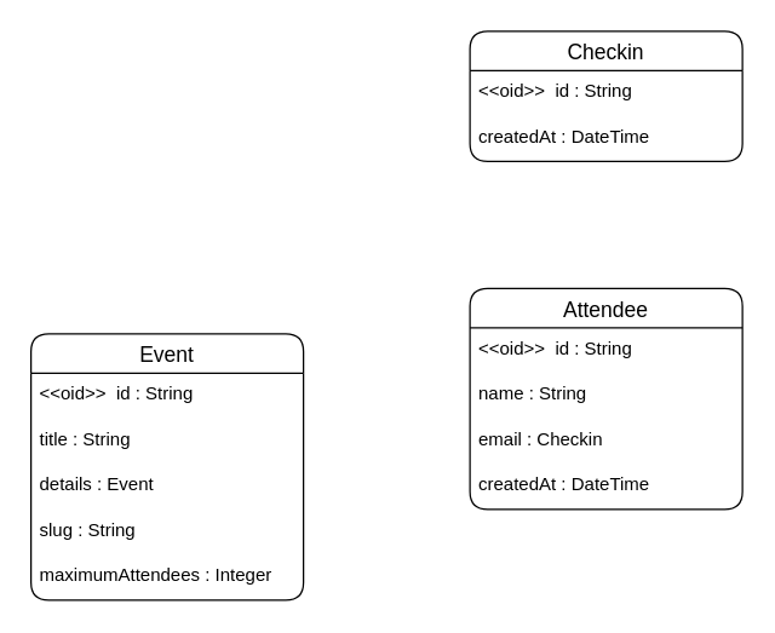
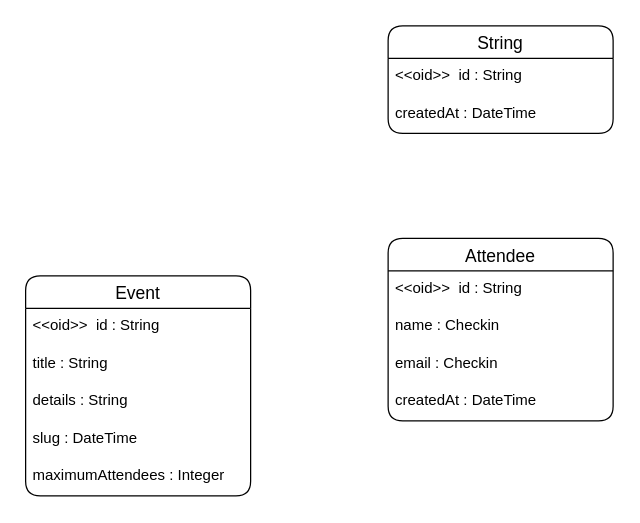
  <mxCell id="0" />
  <mxCell id="1" parent="0" />
  <mxCell id="2" value="Event" style="swimlane;fontStyle=0;childLayout=stackLayout;horizontal=1;startSize=26;horizontalStack=0;resizeParent=1;resizeParentMax=0;resizeLast=0;collapsible=1;marginBottom=0;align=center;fontSize=14;rounded=1;" parent="1" vertex="1"><mxGeometry x="20" y="220" width="180" height="176" as="geometry" /></mxCell>
  <mxCell id="3" value="&lt;&lt;oid&gt;&gt;  id : String" style="text;strokeColor=none;fillColor=none;spacingLeft=4;spacingRight=4;overflow=hidden;rotatable=0;points=[[0,0.5],[1,0.5]];portConstraint=eastwest;fontSize=12;" parent="2" vertex="1"><mxGeometry y="26" width="180" height="30" as="geometry" /></mxCell>
  <mxCell id="4" value="title : String" style="text;strokeColor=none;fillColor=none;spacingLeft=4;spacingRight=4;overflow=hidden;rotatable=0;points=[[0,0.5],[1,0.5]];portConstraint=eastwest;fontSize=12;" parent="2" vertex="1"><mxGeometry y="56" width="180" height="30" as="geometry" /></mxCell>
- <mxCell id="5" value="details : Event" style="text;strokeColor=none;fillColor=none;spacingLeft=4;spacingRight=4;overflow=hidden;rotatable=0;points=[[0,0.5],[1,0.5]];portConstraint=eastwest;fontSize=12;" parent="2" vertex="1"><mxGeometry y="86" width="180" height="30" as="geometry" /></mxCell>
- <mxCell id="6" value="slug : String" style="text;strokeColor=none;fillColor=none;spacingLeft=4;spacingRight=4;overflow=hidden;rotatable=0;points=[[0,0.5],[1,0.5]];portConstraint=eastwest;fontSize=12;" parent="2" vertex="1"><mxGeometry y="116" width="180" height="30" as="geometry" /></mxCell>
+ <mxCell id="5" value="details : String" style="text;strokeColor=none;fillColor=none;spacingLeft=4;spacingRight=4;overflow=hidden;rotatable=0;points=[[0,0.5],[1,0.5]];portConstraint=eastwest;fontSize=12;" parent="2" vertex="1"><mxGeometry y="86" width="180" height="30" as="geometry" /></mxCell>
+ <mxCell id="6" value="slug : DateTime" style="text;strokeColor=none;fillColor=none;spacingLeft=4;spacingRight=4;overflow=hidden;rotatable=0;points=[[0,0.5],[1,0.5]];portConstraint=eastwest;fontSize=12;" parent="2" vertex="1"><mxGeometry y="116" width="180" height="30" as="geometry" /></mxCell>
  <mxCell id="7" value="maximumAttendees : Integer" style="text;strokeColor=none;fillColor=none;spacingLeft=4;spacingRight=4;overflow=hidden;rotatable=0;points=[[0,0.5],[1,0.5]];portConstraint=eastwest;fontSize=12;" parent="2" vertex="1"><mxGeometry y="146" width="180" height="30" as="geometry" /></mxCell>
  <mxCell id="8" value="Attendee" style="swimlane;fontStyle=0;childLayout=stackLayout;horizontal=1;startSize=26;horizontalStack=0;resizeParent=1;resizeParentMax=0;resizeLast=0;collapsible=1;marginBottom=0;align=center;fontSize=14;rounded=1;" parent="1" vertex="1"><mxGeometry x="310" y="190" width="180" height="146" as="geometry" /></mxCell>
  <mxCell id="9" value="&lt;&lt;oid&gt;&gt;  id : String" style="text;strokeColor=none;fillColor=none;spacingLeft=4;spacingRight=4;overflow=hidden;rotatable=0;points=[[0,0.5],[1,0.5]];portConstraint=eastwest;fontSize=12;" parent="8" vertex="1"><mxGeometry y="26" width="180" height="30" as="geometry" /></mxCell>
- <mxCell id="10" value="name : String" style="text;strokeColor=none;fillColor=none;spacingLeft=4;spacingRight=4;overflow=hidden;rotatable=0;points=[[0,0.5],[1,0.5]];portConstraint=eastwest;fontSize=12;" parent="8" vertex="1"><mxGeometry y="56" width="180" height="30" as="geometry" /></mxCell>
+ <mxCell id="10" value="name : Checkin" style="text;strokeColor=none;fillColor=none;spacingLeft=4;spacingRight=4;overflow=hidden;rotatable=0;points=[[0,0.5],[1,0.5]];portConstraint=eastwest;fontSize=12;" parent="8" vertex="1"><mxGeometry y="56" width="180" height="30" as="geometry" /></mxCell>
  <mxCell id="11" value="email : Checkin" style="text;strokeColor=none;fillColor=none;spacingLeft=4;spacingRight=4;overflow=hidden;rotatable=0;points=[[0,0.5],[1,0.5]];portConstraint=eastwest;fontSize=12;" parent="8" vertex="1"><mxGeometry y="86" width="180" height="30" as="geometry" /></mxCell>
  <mxCell id="12" value="createdAt : DateTime" style="text;strokeColor=none;fillColor=none;spacingLeft=4;spacingRight=4;overflow=hidden;rotatable=0;points=[[0,0.5],[1,0.5]];portConstraint=eastwest;fontSize=12;" parent="8" vertex="1"><mxGeometry y="116" width="180" height="30" as="geometry" /></mxCell>
- <mxCell id="13" value="Checkin" style="swimlane;fontStyle=0;childLayout=stackLayout;horizontal=1;startSize=26;horizontalStack=0;resizeParent=1;resizeParentMax=0;resizeLast=0;collapsible=1;marginBottom=0;align=center;fontSize=14;rounded=1;" parent="1" vertex="1"><mxGeometry x="310" y="20" width="180" height="86" as="geometry" /></mxCell>
+ <mxCell id="13" value="String" style="swimlane;fontStyle=0;childLayout=stackLayout;horizontal=1;startSize=26;horizontalStack=0;resizeParent=1;resizeParentMax=0;resizeLast=0;collapsible=1;marginBottom=0;align=center;fontSize=14;rounded=1;" parent="1" vertex="1"><mxGeometry x="310" y="20" width="180" height="86" as="geometry" /></mxCell>
  <mxCell id="14" value="&lt;&lt;oid&gt;&gt;  id : String" style="text;strokeColor=none;fillColor=none;spacingLeft=4;spacingRight=4;overflow=hidden;rotatable=0;points=[[0,0.5],[1,0.5]];portConstraint=eastwest;fontSize=12;" parent="13" vertex="1"><mxGeometry y="26" width="180" height="30" as="geometry" /></mxCell>
  <mxCell id="15" value="createdAt : DateTime" style="text;strokeColor=none;fillColor=none;spacingLeft=4;spacingRight=4;overflow=hidden;rotatable=0;points=[[0,0.5],[1,0.5]];portConstraint=eastwest;fontSize=12;" parent="13" vertex="1"><mxGeometry y="56" width="180" height="30" as="geometry" /></mxCell>
